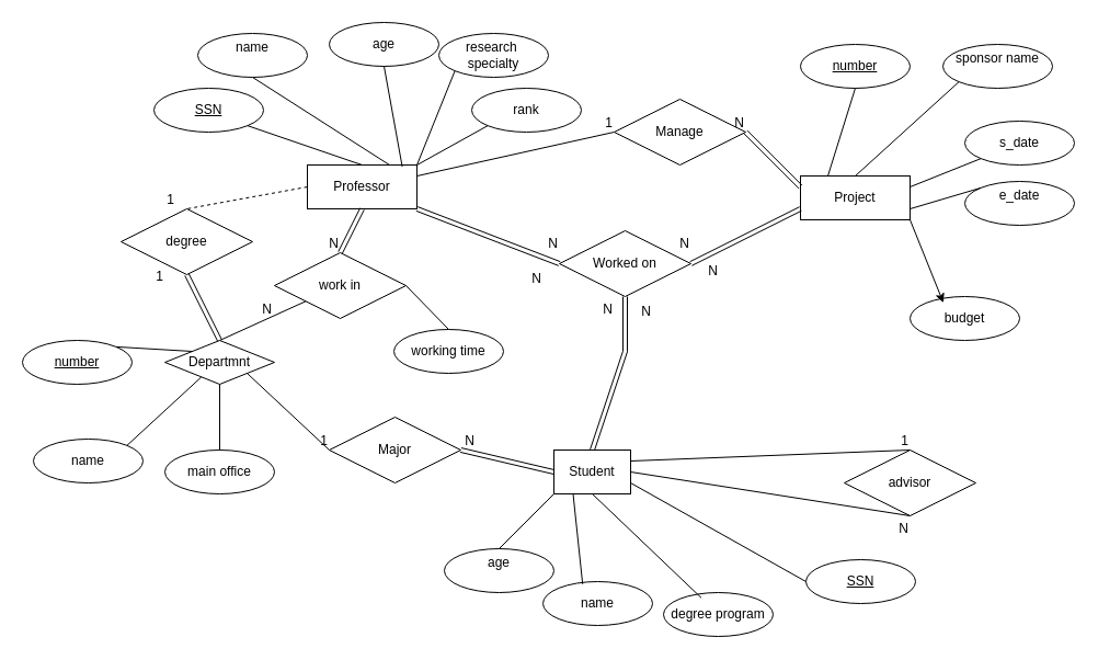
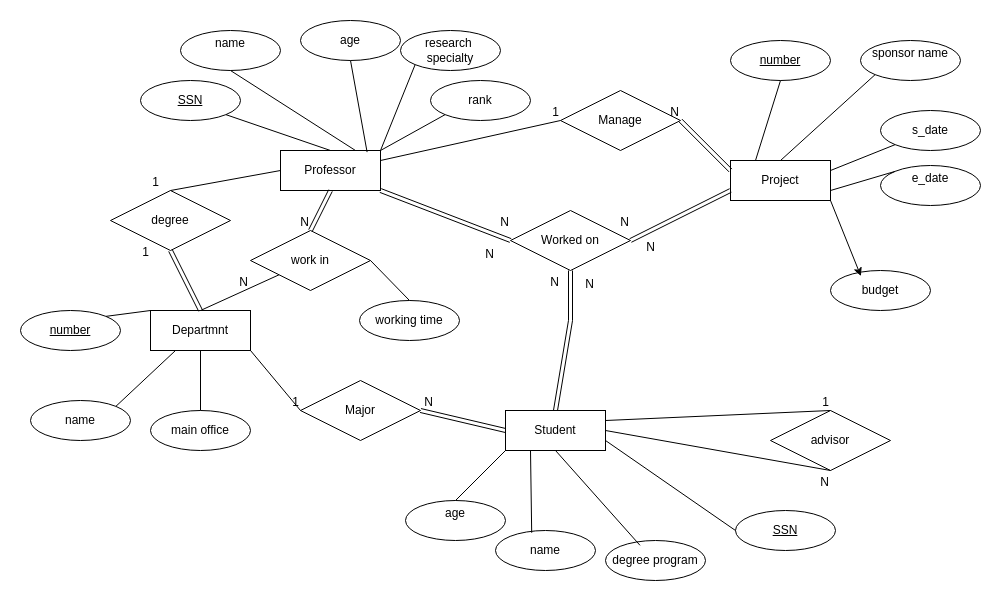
  <mxCell id="0" />
  <mxCell id="1" parent="0" />
  <mxCell id="2" value="Professor" style="whiteSpace=wrap;html=1;align=center;" vertex="1" parent="1"><mxGeometry x="280" y="150" width="100" height="40" as="geometry" /></mxCell>
- <mxCell id="3" value="Student" style="whiteSpace=wrap;html=1;align=center;" vertex="1" parent="1"><mxGeometry x="505" y="410" width="70" height="40" as="geometry" /></mxCell>
+ <mxCell id="3" value="Student" style="whiteSpace=wrap;html=1;align=center;" vertex="1" parent="1"><mxGeometry x="505" y="410" width="100" height="40" as="geometry" /></mxCell>
  <mxCell id="4" value="Project" style="whiteSpace=wrap;html=1;align=center;" vertex="1" parent="1"><mxGeometry x="730" y="160" width="100" height="40" as="geometry" /></mxCell>
  <mxCell id="5" value="SSN" style="ellipse;whiteSpace=wrap;html=1;align=center;fontStyle=4;" vertex="1" parent="1"><mxGeometry x="140" y="80" width="100" height="40" as="geometry" /></mxCell>
  <mxCell id="6" value="research&amp;nbsp; specialty" style="ellipse;whiteSpace=wrap;html=1;align=center;" vertex="1" parent="1"><mxGeometry x="400" y="30" width="100" height="40" as="geometry" /></mxCell>
  <mxCell id="7" value="rank" style="ellipse;whiteSpace=wrap;html=1;align=center;" vertex="1" parent="1"><mxGeometry x="430" y="80" width="100" height="40" as="geometry" /></mxCell>
  <mxCell id="8" value="age" style="ellipse;whiteSpace=wrap;html=1;align=center;" vertex="1" parent="1"><mxGeometry x="300" width="100" height="40" as="geometry" y="20" /></mxCell>
  <mxCell id="9" value="name&lt;div data--h-bstatus=&quot;0OBSERVED&quot;&gt;&lt;br data--h-bstatus=&quot;0OBSERVED&quot;&gt;&lt;/div&gt;" style="ellipse;whiteSpace=wrap;html=1;align=center;" vertex="1" parent="1"><mxGeometry x="180" y="30" width="100" height="40" as="geometry" /></mxCell>
  <mxCell id="10" value="" style="endArrow=none;html=1;rounded=0;entryX=0.5;entryY=0;entryDx=0;entryDy=0;exitX=1;exitY=1;exitDx=0;exitDy=0;" edge="1" parent="1" source="5" target="2"><mxGeometry relative="1" as="geometry"><mxPoint x="240" y="130" as="sourcePoint" /><mxPoint x="400" y="130" as="targetPoint" /></mxGeometry></mxCell>
  <mxCell id="11" value="" style="endArrow=none;html=1;rounded=0;entryX=0;entryY=1;entryDx=0;entryDy=0;exitX=1;exitY=0;exitDx=0;exitDy=0;" edge="1" parent="1" source="2" target="6"><mxGeometry relative="1" as="geometry"><mxPoint x="380" y="170" as="sourcePoint" /><mxPoint x="496" y="206" as="targetPoint" /></mxGeometry></mxCell>
  <mxCell id="12" value="" style="endArrow=none;html=1;rounded=0;entryX=0.5;entryY=1;entryDx=0;entryDy=0;exitX=0.75;exitY=0;exitDx=0;exitDy=0;" edge="1" parent="1" source="2" target="9"><mxGeometry relative="1" as="geometry"><mxPoint x="420" y="170" as="sourcePoint" /><mxPoint x="536" y="206" as="targetPoint" /></mxGeometry></mxCell>
  <mxCell id="13" value="" style="endArrow=none;html=1;rounded=0;entryX=0;entryY=1;entryDx=0;entryDy=0;exitX=1;exitY=0;exitDx=0;exitDy=0;" edge="1" parent="1" source="2" target="7"><mxGeometry relative="1" as="geometry"><mxPoint x="550" y="200" as="sourcePoint" /><mxPoint x="666" y="236" as="targetPoint" /></mxGeometry></mxCell>
  <mxCell id="14" value="" style="endArrow=none;html=1;rounded=0;entryX=0.5;entryY=1;entryDx=0;entryDy=0;exitX=0.866;exitY=0.04;exitDx=0;exitDy=0;exitPerimeter=0;" edge="1" parent="1" source="2" target="8"><mxGeometry relative="1" as="geometry"><mxPoint x="550" y="200" as="sourcePoint" /><mxPoint x="666" y="236" as="targetPoint" /></mxGeometry></mxCell>
  <mxCell id="15" value="number" style="ellipse;whiteSpace=wrap;html=1;align=center;fontStyle=4;" vertex="1" parent="1"><mxGeometry x="730" y="40" width="100" height="40" as="geometry" /></mxCell>
  <mxCell id="16" value="degree program" style="ellipse;whiteSpace=wrap;html=1;align=center;" vertex="1" parent="1"><mxGeometry x="605" y="540" width="100" height="40" as="geometry" /></mxCell>
  <mxCell id="17" value="age&lt;div&gt;&lt;br&gt;&lt;/div&gt;" style="ellipse;whiteSpace=wrap;html=1;align=center;" vertex="1" parent="1"><mxGeometry x="405" y="500" width="100" height="40" as="geometry" /></mxCell>
  <mxCell id="18" value="name" style="ellipse;whiteSpace=wrap;html=1;align=center;" vertex="1" parent="1"><mxGeometry x="495" y="530" width="100" height="40" as="geometry" /></mxCell>
  <mxCell id="19" value="budget" style="ellipse;whiteSpace=wrap;html=1;align=center;" vertex="1" parent="1"><mxGeometry x="830" y="270" width="100" height="40" as="geometry" /></mxCell>
  <mxCell id="20" value="e_date&lt;div data--h-bstatus=&quot;0OBSERVED&quot;&gt;&lt;br data--h-bstatus=&quot;0OBSERVED&quot;&gt;&lt;/div&gt;" style="ellipse;whiteSpace=wrap;html=1;align=center;" vertex="1" parent="1"><mxGeometry x="880" y="165" width="100" height="40" as="geometry" /></mxCell>
  <mxCell id="21" value="s_date" style="ellipse;whiteSpace=wrap;html=1;align=center;" vertex="1" parent="1"><mxGeometry x="880" y="110" width="100" height="40" as="geometry" /></mxCell>
  <mxCell id="22" value="sponsor name&lt;div data--h-bstatus=&quot;0OBSERVED&quot;&gt;&lt;br data--h-bstatus=&quot;0OBSERVED&quot;&gt;&lt;/div&gt;" style="ellipse;whiteSpace=wrap;html=1;align=center;" vertex="1" parent="1"><mxGeometry x="860" y="40" width="100" height="40" as="geometry" /></mxCell>
  <mxCell id="23" value="SSN" style="ellipse;whiteSpace=wrap;html=1;align=center;fontStyle=4;" vertex="1" parent="1"><mxGeometry x="735" y="510" width="100" height="40" as="geometry" /></mxCell>
  <mxCell id="24" value="" style="endArrow=none;html=1;rounded=0;entryX=0;entryY=1;entryDx=0;entryDy=0;exitX=1;exitY=0.25;exitDx=0;exitDy=0;" edge="1" parent="1" source="4" target="21"><mxGeometry relative="1" as="geometry"><mxPoint x="440" y="196" as="sourcePoint" /><mxPoint x="505" y="170" as="targetPoint" /></mxGeometry></mxCell>
  <mxCell id="25" value="" style="endArrow=none;html=1;rounded=0;entryX=0;entryY=1;entryDx=0;entryDy=0;exitX=0.5;exitY=0;exitDx=0;exitDy=0;" edge="1" parent="1" source="4" target="22"><mxGeometry relative="1" as="geometry"><mxPoint x="450" y="186" as="sourcePoint" /><mxPoint x="515" y="160" as="targetPoint" /></mxGeometry></mxCell>
  <mxCell id="26" value="" style="endArrow=none;html=1;rounded=0;entryX=0;entryY=0.5;entryDx=0;entryDy=0;exitX=1;exitY=0.75;exitDx=0;exitDy=0;" edge="1" parent="1" source="3" target="23"><mxGeometry relative="1" as="geometry"><mxPoint x="665" y="296" as="sourcePoint" /><mxPoint x="730" y="270" as="targetPoint" /></mxGeometry></mxCell>
  <mxCell id="27" value="" style="endArrow=none;html=1;rounded=0;exitX=0.5;exitY=1;exitDx=0;exitDy=0;entryX=0.25;entryY=0;entryDx=0;entryDy=0;" edge="1" parent="1" source="15" target="4"><mxGeometry relative="1" as="geometry"><mxPoint x="470" y="236" as="sourcePoint" /><mxPoint x="490" y="210" as="targetPoint" /></mxGeometry></mxCell>
  <mxCell id="28" value="" style="endArrow=none;html=1;rounded=0;entryX=0.345;entryY=0.121;entryDx=0;entryDy=0;exitX=0.5;exitY=1;exitDx=0;exitDy=0;entryPerimeter=0;" edge="1" parent="1" source="3" target="16"><mxGeometry relative="1" as="geometry"><mxPoint x="715" y="306" as="sourcePoint" /><mxPoint x="780" y="280" as="targetPoint" /></mxGeometry></mxCell>
  <mxCell id="29" value="" style="endArrow=none;html=1;rounded=0;entryX=0.362;entryY=0.056;entryDx=0;entryDy=0;exitX=0.25;exitY=1;exitDx=0;exitDy=0;entryPerimeter=0;" edge="1" parent="1" source="3" target="18"><mxGeometry relative="1" as="geometry"><mxPoint x="715" y="326" as="sourcePoint" /><mxPoint x="780" y="300" as="targetPoint" /></mxGeometry></mxCell>
  <mxCell id="30" value="" style="endArrow=none;html=1;rounded=0;entryX=0.5;entryY=0;entryDx=0;entryDy=0;exitX=0;exitY=1;exitDx=0;exitDy=0;" edge="1" parent="1" source="3" target="17"><mxGeometry relative="1" as="geometry"><mxPoint x="735" y="366" as="sourcePoint" /><mxPoint x="800" y="340" as="targetPoint" /></mxGeometry></mxCell>
  <mxCell id="31" value="" style="endArrow=classic;html=1;rounded=0;entryX=0.304;entryY=0.14;entryDx=0;entryDy=0;exitX=1;exitY=1;exitDx=0;exitDy=0;entryPerimeter=0;" edge="1" parent="1" source="4" target="19"><mxGeometry relative="1" as="geometry"><mxPoint x="410" y="296" as="sourcePoint" /><mxPoint x="475" y="270" as="targetPoint" /></mxGeometry></mxCell>
  <mxCell id="32" value="" style="endArrow=none;html=1;rounded=0;entryX=0;entryY=0;entryDx=0;entryDy=0;exitX=1;exitY=0.75;exitDx=0;exitDy=0;" edge="1" parent="1" source="4" target="20"><mxGeometry relative="1" as="geometry"><mxPoint x="420" y="286" as="sourcePoint" /><mxPoint x="485" y="260" as="targetPoint" /></mxGeometry></mxCell>
  <mxCell id="33" value="Worked on" style="shape=rhombus;perimeter=rhombusPerimeter;whiteSpace=wrap;html=1;align=center;" vertex="1" parent="1"><mxGeometry x="510" y="210" width="120" height="60" as="geometry" /></mxCell>
  <mxCell id="34" value="Manage" style="shape=rhombus;perimeter=rhombusPerimeter;whiteSpace=wrap;html=1;align=center;" vertex="1" parent="1"><mxGeometry x="560" y="90" width="120" height="60" as="geometry" /></mxCell>
  <mxCell id="35" value="" style="shape=link;html=1;rounded=0;entryX=1;entryY=0.5;entryDx=0;entryDy=0;exitX=0;exitY=0.25;exitDx=0;exitDy=0;" edge="1" parent="1" source="4" target="34"><mxGeometry relative="1" as="geometry"><mxPoint x="670" y="190" as="sourcePoint" /><mxPoint x="580" y="330" as="targetPoint" /></mxGeometry></mxCell>
  <mxCell id="36" value="N" style="resizable=0;html=1;whiteSpace=wrap;align=right;verticalAlign=bottom;" connectable="0" vertex="1" parent="35"><mxGeometry x="1" relative="1" as="geometry" /></mxCell>
  <mxCell id="37" value="" style="endArrow=none;html=1;rounded=0;entryX=0;entryY=0.5;entryDx=0;entryDy=0;exitX=1;exitY=0.25;exitDx=0;exitDy=0;" edge="1" parent="1" source="2" target="34"><mxGeometry relative="1" as="geometry"><mxPoint x="420" y="330" as="sourcePoint" /><mxPoint x="580" y="330" as="targetPoint" /></mxGeometry></mxCell>
  <mxCell id="38" value="1" style="resizable=0;html=1;whiteSpace=wrap;align=right;verticalAlign=bottom;" connectable="0" vertex="1" parent="37"><mxGeometry x="1" relative="1" as="geometry" /></mxCell>
  <mxCell id="39" value="" style="shape=link;html=1;rounded=0;entryX=1;entryY=0.5;entryDx=0;entryDy=0;exitX=0;exitY=0.75;exitDx=0;exitDy=0;" edge="1" parent="1" source="4" target="33"><mxGeometry relative="1" as="geometry"><mxPoint x="420" y="330" as="sourcePoint" /><mxPoint x="580" y="330" as="targetPoint" /></mxGeometry></mxCell>
  <mxCell id="40" value="N" style="resizable=0;html=1;whiteSpace=wrap;align=right;verticalAlign=bottom;" connectable="0" vertex="1" parent="39"><mxGeometry x="1" relative="1" as="geometry"><mxPoint y="-10" as="offset" /></mxGeometry></mxCell>
  <mxCell id="41" value="" style="shape=link;html=1;rounded=0;exitX=0.5;exitY=0;exitDx=0;exitDy=0;entryX=0.5;entryY=1;entryDx=0;entryDy=0;" edge="1" parent="1" source="3" target="33"><mxGeometry relative="1" as="geometry"><mxPoint x="770" y="240" as="sourcePoint" /><mxPoint x="660" y="300" as="targetPoint" /><Array as="points"><mxPoint x="570" y="320" /></Array></mxGeometry></mxCell>
  <mxCell id="42" value="N" style="resizable=0;html=1;whiteSpace=wrap;align=right;verticalAlign=bottom;" connectable="0" vertex="1" parent="41"><mxGeometry x="1" relative="1" as="geometry"><mxPoint x="-10" y="20" as="offset" /></mxGeometry></mxCell>
  <mxCell id="43" value="N" style="resizable=0;html=1;whiteSpace=wrap;align=right;verticalAlign=bottom;" connectable="0" vertex="1" parent="1"><mxGeometry x="480" y="300" as="geometry"><mxPoint x="15" y="-38" as="offset" /></mxGeometry></mxCell>
  <mxCell id="44" value="N" style="resizable=0;html=1;whiteSpace=wrap;align=right;verticalAlign=bottom;" connectable="0" vertex="1" parent="1"><mxGeometry x="580" y="330" as="geometry"><mxPoint x="15" y="-38" as="offset" /></mxGeometry></mxCell>
  <mxCell id="45" value="" style="shape=link;html=1;rounded=0;entryX=0;entryY=0.5;entryDx=0;entryDy=0;exitX=1;exitY=1;exitDx=0;exitDy=0;" edge="1" parent="1" source="2" target="33"><mxGeometry relative="1" as="geometry"><mxPoint x="750" y="240" as="sourcePoint" /><mxPoint x="650" y="290" as="targetPoint" /></mxGeometry></mxCell>
  <mxCell id="46" value="N" style="resizable=0;html=1;whiteSpace=wrap;align=right;verticalAlign=bottom;" connectable="0" vertex="1" parent="45"><mxGeometry x="1" relative="1" as="geometry"><mxPoint y="-10" as="offset" /></mxGeometry></mxCell>
  <mxCell id="47" value="N" style="resizable=0;html=1;whiteSpace=wrap;align=right;verticalAlign=bottom;" connectable="0" vertex="1" parent="1"><mxGeometry x="610" y="270" as="geometry"><mxPoint x="46" y="-15" as="offset" /></mxGeometry></mxCell>
- <mxCell id="48" value="Departmnt" style="rhombus;whiteSpace=wrap;html=1;align=center;" vertex="1" parent="1"><mxGeometry x="150" y="310" width="100" height="40" as="geometry" /></mxCell>
+ <mxCell id="48" value="Departmnt" style="whiteSpace=wrap;html=1;align=center;" vertex="1" parent="1"><mxGeometry x="150" y="310" width="100" height="40" as="geometry" /></mxCell>
  <mxCell id="49" value="number" style="ellipse;whiteSpace=wrap;html=1;align=center;fontStyle=4;" vertex="1" parent="1"><mxGeometry x="20" y="310" width="100" height="40" as="geometry" /></mxCell>
  <mxCell id="50" value="name" style="ellipse;whiteSpace=wrap;html=1;align=center;" vertex="1" parent="1"><mxGeometry x="30" y="400" width="100" height="40" as="geometry" /></mxCell>
  <mxCell id="51" style="edgeStyle=orthogonalEdgeStyle;rounded=0;orthogonalLoop=1;jettySize=auto;html=1;exitX=0.5;exitY=1;exitDx=0;exitDy=0;" edge="1" parent="1" source="49" target="49"><mxGeometry relative="1" as="geometry" /></mxCell>
  <mxCell id="52" value="main office" style="ellipse;whiteSpace=wrap;html=1;align=center;" vertex="1" parent="1"><mxGeometry x="150" y="410" width="100" height="40" as="geometry" /></mxCell>
  <mxCell id="53" value="" style="endArrow=none;html=1;rounded=0;entryX=0;entryY=0;entryDx=0;entryDy=0;exitX=1;exitY=0;exitDx=0;exitDy=0;" edge="1" parent="1" source="49" target="48"><mxGeometry relative="1" as="geometry"><mxPoint x="260" y="120" as="sourcePoint" /><mxPoint x="365" y="156" as="targetPoint" /></mxGeometry></mxCell>
  <mxCell id="54" value="" style="endArrow=none;html=1;rounded=0;entryX=0.25;entryY=1;entryDx=0;entryDy=0;exitX=1;exitY=0;exitDx=0;exitDy=0;" edge="1" parent="1" source="50" target="48"><mxGeometry relative="1" as="geometry"><mxPoint x="250" y="250" as="sourcePoint" /><mxPoint x="355" y="286" as="targetPoint" /></mxGeometry></mxCell>
  <mxCell id="55" value="" style="endArrow=none;html=1;rounded=0;entryX=0.5;entryY=1;entryDx=0;entryDy=0;exitX=0.5;exitY=0;exitDx=0;exitDy=0;" edge="1" parent="1" source="52" target="48"><mxGeometry relative="1" as="geometry"><mxPoint x="250" y="250" as="sourcePoint" /><mxPoint x="355" y="286" as="targetPoint" /></mxGeometry></mxCell>
  <mxCell id="56" value="degree" style="shape=rhombus;perimeter=rhombusPerimeter;whiteSpace=wrap;html=1;align=center;" vertex="1" parent="1"><mxGeometry x="110" y="190" width="120" height="60" as="geometry" /></mxCell>
  <mxCell id="57" value="work in" style="shape=rhombus;perimeter=rhombusPerimeter;whiteSpace=wrap;html=1;align=center;" vertex="1" parent="1"><mxGeometry x="250" y="230" width="120" height="60" as="geometry" /></mxCell>
  <mxCell id="58" value="" style="shape=link;html=1;rounded=0;exitX=0.5;exitY=0;exitDx=0;exitDy=0;entryX=0.5;entryY=1;entryDx=0;entryDy=0;" edge="1" parent="1" source="48" target="56"><mxGeometry relative="1" as="geometry"><mxPoint x="370" y="320" as="sourcePoint" /><mxPoint x="530" y="320" as="targetPoint" /></mxGeometry></mxCell>
  <mxCell id="59" value="1" style="resizable=0;html=1;whiteSpace=wrap;align=right;verticalAlign=bottom;" connectable="0" vertex="1" parent="58"><mxGeometry x="1" relative="1" as="geometry"><mxPoint x="-20" y="10" as="offset" /></mxGeometry></mxCell>
- <mxCell id="60" value="" style="endArrow=none;html=1;rounded=0;entryX=0.5;entryY=0;entryDx=0;entryDy=0;exitX=0;exitY=0.5;exitDx=0;exitDy=0;dashed=1;" edge="1" parent="1" source="2" target="56"><mxGeometry relative="1" as="geometry"><mxPoint x="370" y="320" as="sourcePoint" /><mxPoint x="530" y="320" as="targetPoint" /></mxGeometry></mxCell>
+ <mxCell id="60" value="" style="endArrow=none;html=1;rounded=0;entryX=0.5;entryY=0;entryDx=0;entryDy=0;exitX=0;exitY=0.5;exitDx=0;exitDy=0;" edge="1" parent="1" source="2" target="56"><mxGeometry relative="1" as="geometry"><mxPoint x="370" y="320" as="sourcePoint" /><mxPoint x="530" y="320" as="targetPoint" /></mxGeometry></mxCell>
  <mxCell id="61" value="1" style="resizable=0;html=1;whiteSpace=wrap;align=right;verticalAlign=bottom;" connectable="0" vertex="1" parent="60"><mxGeometry x="1" relative="1" as="geometry"><mxPoint x="-10" as="offset" /></mxGeometry></mxCell>
  <mxCell id="62" value="" style="shape=link;html=1;rounded=0;entryX=0.5;entryY=0;entryDx=0;entryDy=0;exitX=0.5;exitY=1;exitDx=0;exitDy=0;" edge="1" parent="1" source="2" target="57"><mxGeometry relative="1" as="geometry"><mxPoint x="370" y="320" as="sourcePoint" /><mxPoint x="530" y="320" as="targetPoint" /></mxGeometry></mxCell>
  <mxCell id="63" value="N" style="resizable=0;html=1;whiteSpace=wrap;align=right;verticalAlign=bottom;" connectable="0" vertex="1" parent="62"><mxGeometry x="1" relative="1" as="geometry" /></mxCell>
  <mxCell id="64" value="" style="endArrow=none;html=1;rounded=0;exitX=0.5;exitY=0;exitDx=0;exitDy=0;" edge="1" parent="1" source="48" target="57"><mxGeometry relative="1" as="geometry"><mxPoint x="370" y="320" as="sourcePoint" /><mxPoint x="530" y="320" as="targetPoint" /></mxGeometry></mxCell>
  <mxCell id="65" value="N" style="resizable=0;html=1;whiteSpace=wrap;align=right;verticalAlign=bottom;" connectable="0" vertex="1" parent="64"><mxGeometry x="1" relative="1" as="geometry"><mxPoint x="-29" y="16" as="offset" /></mxGeometry></mxCell>
  <mxCell id="66" value="working time" style="ellipse;whiteSpace=wrap;html=1;align=center;" vertex="1" parent="1"><mxGeometry x="359" y="300" width="100" height="40" as="geometry" /></mxCell>
  <mxCell id="67" value="" style="endArrow=none;html=1;rounded=0;entryX=1;entryY=0.5;entryDx=0;entryDy=0;exitX=0.5;exitY=0;exitDx=0;exitDy=0;" edge="1" parent="1" source="66" target="57"><mxGeometry relative="1" as="geometry"><mxPoint x="390" y="196" as="sourcePoint" /><mxPoint x="425" y="110" as="targetPoint" /></mxGeometry></mxCell>
  <mxCell id="68" value="Major" style="shape=rhombus;perimeter=rhombusPerimeter;whiteSpace=wrap;html=1;align=center;" vertex="1" parent="1"><mxGeometry x="300" y="380" width="120" height="60" as="geometry" /></mxCell>
  <mxCell id="69" value="advisor" style="shape=rhombus;perimeter=rhombusPerimeter;whiteSpace=wrap;html=1;align=center;" vertex="1" parent="1"><mxGeometry x="770" y="410" width="120" height="60" as="geometry" /></mxCell>
  <mxCell id="70" value="" style="endArrow=none;html=1;rounded=0;exitX=1;exitY=0.25;exitDx=0;exitDy=0;entryX=0.5;entryY=0;entryDx=0;entryDy=0;" edge="1" parent="1" source="3" target="69"><mxGeometry relative="1" as="geometry"><mxPoint x="610" y="400" as="sourcePoint" /><mxPoint x="770" y="400" as="targetPoint" /></mxGeometry></mxCell>
  <mxCell id="71" value="1" style="resizable=0;html=1;whiteSpace=wrap;align=right;verticalAlign=bottom;" connectable="0" vertex="1" parent="70"><mxGeometry x="1" relative="1" as="geometry" /></mxCell>
  <mxCell id="72" value="" style="endArrow=none;html=1;rounded=0;entryX=0.5;entryY=1;entryDx=0;entryDy=0;exitX=1;exitY=0.5;exitDx=0;exitDy=0;" edge="1" parent="1" source="3" target="69"><mxGeometry relative="1" as="geometry"><mxPoint x="370" y="330" as="sourcePoint" /><mxPoint x="530" y="330" as="targetPoint" /></mxGeometry></mxCell>
  <mxCell id="73" value="N" style="resizable=0;html=1;whiteSpace=wrap;align=right;verticalAlign=bottom;" connectable="0" vertex="1" parent="72"><mxGeometry x="1" relative="1" as="geometry"><mxPoint y="20" as="offset" /></mxGeometry></mxCell>
  <mxCell id="74" value="" style="shape=link;html=1;rounded=0;entryX=1;entryY=0.5;entryDx=0;entryDy=0;exitX=0;exitY=0.5;exitDx=0;exitDy=0;" edge="1" parent="1" source="3" target="68"><mxGeometry relative="1" as="geometry"><mxPoint x="370" y="330" as="sourcePoint" /><mxPoint x="530" y="330" as="targetPoint" /></mxGeometry></mxCell>
  <mxCell id="75" value="N" style="resizable=0;html=1;whiteSpace=wrap;align=right;verticalAlign=bottom;" connectable="0" vertex="1" parent="74"><mxGeometry x="1" relative="1" as="geometry"><mxPoint x="14" as="offset" /></mxGeometry></mxCell>
  <mxCell id="76" value="" style="endArrow=none;html=1;rounded=0;entryX=0;entryY=0.5;entryDx=0;entryDy=0;exitX=1;exitY=1;exitDx=0;exitDy=0;" edge="1" parent="1" source="48" target="68"><mxGeometry relative="1" as="geometry"><mxPoint x="370" y="330" as="sourcePoint" /><mxPoint x="530" y="330" as="targetPoint" /></mxGeometry></mxCell>
  <mxCell id="77" value="1" style="resizable=0;html=1;whiteSpace=wrap;align=right;verticalAlign=bottom;" connectable="0" vertex="1" parent="76"><mxGeometry x="1" relative="1" as="geometry" /></mxCell>
